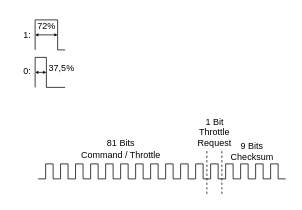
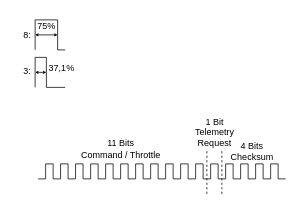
  <mxCell id="0" />
  <mxCell id="1" parent="0" />
  <mxCell id="2" value="" style="endArrow=none;html=1;rounded=0;" edge="1" parent="1"><mxGeometry width="50" height="50" relative="1" as="geometry"><mxPoint x="46" y="66" as="sourcePoint" /><mxPoint x="46" y="26" as="targetPoint" /></mxGeometry></mxCell>
  <mxCell id="3" value="" style="endArrow=none;html=1;rounded=0;" edge="1" parent="1"><mxGeometry width="50" height="50" relative="1" as="geometry"><mxPoint x="76" y="26" as="sourcePoint" /><mxPoint x="46" y="26" as="targetPoint" /></mxGeometry></mxCell>
  <mxCell id="4" value="" style="endArrow=none;html=1;rounded=0;" edge="1" parent="1"><mxGeometry width="50" height="50" relative="1" as="geometry"><mxPoint x="86" y="66" as="sourcePoint" /><mxPoint x="76" y="66" as="targetPoint" /></mxGeometry></mxCell>
  <mxCell id="5" value="" style="endArrow=none;html=1;rounded=0;" edge="1" parent="1"><mxGeometry width="50" height="50" relative="1" as="geometry"><mxPoint x="76" y="66" as="sourcePoint" /><mxPoint x="76" y="26" as="targetPoint" /></mxGeometry></mxCell>
  <mxCell id="6" value="" style="endArrow=none;html=1;rounded=0;" edge="1" parent="1"><mxGeometry width="50" height="50" relative="1" as="geometry"><mxPoint x="46" y="116" as="sourcePoint" /><mxPoint x="46" y="76" as="targetPoint" /></mxGeometry></mxCell>
  <mxCell id="7" value="" style="endArrow=none;html=1;rounded=0;" edge="1" parent="1"><mxGeometry width="50" height="50" relative="1" as="geometry"><mxPoint x="61" y="76" as="sourcePoint" /><mxPoint x="46" y="76" as="targetPoint" /></mxGeometry></mxCell>
  <mxCell id="8" value="" style="endArrow=none;html=1;rounded=0;" edge="1" parent="1"><mxGeometry width="50" height="50" relative="1" as="geometry"><mxPoint x="86" y="116" as="sourcePoint" /><mxPoint x="61" y="116" as="targetPoint" /></mxGeometry></mxCell>
  <mxCell id="9" value="" style="endArrow=none;html=1;rounded=0;" edge="1" parent="1"><mxGeometry width="50" height="50" relative="1" as="geometry"><mxPoint x="61" y="116" as="sourcePoint" /><mxPoint x="61" y="76" as="targetPoint" /></mxGeometry></mxCell>
- <mxCell id="10" value="72%" style="text;html=1;align=center;verticalAlign=middle;resizable=0;points=[];autosize=1;strokeColor=none;fillColor=none;" vertex="1" parent="1"><mxGeometry x="36" y="20" width="50" height="30" as="geometry" /></mxCell>
+ <mxCell id="10" value="75%" style="text;html=1;align=center;verticalAlign=middle;resizable=0;points=[];autosize=1;strokeColor=none;fillColor=none;" vertex="1" parent="1"><mxGeometry x="36" y="20" width="50" height="30" as="geometry" /></mxCell>
  <mxCell id="11" value="" style="endArrow=classic;startArrow=classic;html=1;rounded=0;startSize=2;endSize=2;" edge="1" parent="1"><mxGeometry width="50" height="50" relative="1" as="geometry"><mxPoint x="46" y="46" as="sourcePoint" /><mxPoint x="76" y="46" as="targetPoint" /></mxGeometry></mxCell>
- <mxCell id="12" value="37,5%" style="text;html=1;align=center;verticalAlign=middle;resizable=0;points=[];autosize=1;strokeColor=none;fillColor=none;" vertex="1" parent="1"><mxGeometry x="56" y="76" width="50" height="30" as="geometry" /></mxCell>
+ <mxCell id="12" value="37,1%" style="text;html=1;align=center;verticalAlign=middle;resizable=0;points=[];autosize=1;strokeColor=none;fillColor=none;" vertex="1" parent="1"><mxGeometry x="56" y="76" width="50" height="30" as="geometry" /></mxCell>
  <mxCell id="13" value="" style="endArrow=classic;startArrow=classic;html=1;rounded=0;startSize=2;endSize=2;" edge="1" parent="1"><mxGeometry width="50" height="50" relative="1" as="geometry"><mxPoint x="46" y="96" as="sourcePoint" /><mxPoint x="61" y="96" as="targetPoint" /></mxGeometry></mxCell>
  <mxCell id="14" value="" style="endArrow=none;html=1;rounded=0;" edge="1" parent="1"><mxGeometry width="50" height="50" relative="1" as="geometry"><mxPoint x="50" y="238" as="sourcePoint" /><mxPoint x="60" y="238" as="targetPoint" /></mxGeometry></mxCell>
  <mxCell id="15" value="" style="endArrow=none;html=1;rounded=0;" edge="1" parent="1"><mxGeometry width="50" height="50" relative="1" as="geometry"><mxPoint x="60" y="218" as="sourcePoint" /><mxPoint x="70" y="218" as="targetPoint" /></mxGeometry></mxCell>
  <mxCell id="16" value="" style="endArrow=none;html=1;rounded=0;" edge="1" parent="1"><mxGeometry width="50" height="50" relative="1" as="geometry"><mxPoint x="60" y="238" as="sourcePoint" /><mxPoint x="60" y="218" as="targetPoint" /></mxGeometry></mxCell>
  <mxCell id="17" value="" style="endArrow=none;html=1;rounded=0;" edge="1" parent="1"><mxGeometry width="50" height="50" relative="1" as="geometry"><mxPoint x="70" y="238" as="sourcePoint" /><mxPoint x="70" y="218" as="targetPoint" /></mxGeometry></mxCell>
  <mxCell id="18" value="" style="endArrow=none;html=1;rounded=0;" edge="1" parent="1"><mxGeometry width="50" height="50" relative="1" as="geometry"><mxPoint x="69.91" y="238" as="sourcePoint" /><mxPoint x="79.91" y="238" as="targetPoint" /></mxGeometry></mxCell>
  <mxCell id="19" value="" style="endArrow=none;html=1;rounded=0;" edge="1" parent="1"><mxGeometry width="50" height="50" relative="1" as="geometry"><mxPoint x="79.91" y="218" as="sourcePoint" /><mxPoint x="89.91" y="218" as="targetPoint" /></mxGeometry></mxCell>
  <mxCell id="20" value="" style="endArrow=none;html=1;rounded=0;" edge="1" parent="1"><mxGeometry width="50" height="50" relative="1" as="geometry"><mxPoint x="79.91" y="238" as="sourcePoint" /><mxPoint x="79.91" y="218" as="targetPoint" /></mxGeometry></mxCell>
  <mxCell id="21" value="" style="endArrow=none;html=1;rounded=0;" edge="1" parent="1"><mxGeometry width="50" height="50" relative="1" as="geometry"><mxPoint x="89.91" y="238" as="sourcePoint" /><mxPoint x="89.91" y="218" as="targetPoint" /></mxGeometry></mxCell>
  <mxCell id="22" value="" style="endArrow=none;html=1;rounded=0;" edge="1" parent="1"><mxGeometry width="50" height="50" relative="1" as="geometry"><mxPoint x="89.91" y="238" as="sourcePoint" /><mxPoint x="99.91" y="238" as="targetPoint" /></mxGeometry></mxCell>
  <mxCell id="23" value="" style="endArrow=none;html=1;rounded=0;" edge="1" parent="1"><mxGeometry width="50" height="50" relative="1" as="geometry"><mxPoint x="99.91" y="218" as="sourcePoint" /><mxPoint x="109.91" y="218" as="targetPoint" /></mxGeometry></mxCell>
  <mxCell id="24" value="" style="endArrow=none;html=1;rounded=0;" edge="1" parent="1"><mxGeometry width="50" height="50" relative="1" as="geometry"><mxPoint x="99.91" y="238" as="sourcePoint" /><mxPoint x="99.91" y="218" as="targetPoint" /></mxGeometry></mxCell>
  <mxCell id="25" value="" style="endArrow=none;html=1;rounded=0;" edge="1" parent="1"><mxGeometry width="50" height="50" relative="1" as="geometry"><mxPoint x="109.91" y="238" as="sourcePoint" /><mxPoint x="109.91" y="218" as="targetPoint" /></mxGeometry></mxCell>
  <mxCell id="26" value="" style="endArrow=none;html=1;rounded=0;" edge="1" parent="1"><mxGeometry width="50" height="50" relative="1" as="geometry"><mxPoint x="110" y="238" as="sourcePoint" /><mxPoint x="120" y="238" as="targetPoint" /></mxGeometry></mxCell>
  <mxCell id="27" value="" style="endArrow=none;html=1;rounded=0;" edge="1" parent="1"><mxGeometry width="50" height="50" relative="1" as="geometry"><mxPoint x="120" y="218" as="sourcePoint" /><mxPoint x="130" y="218" as="targetPoint" /></mxGeometry></mxCell>
  <mxCell id="28" value="" style="endArrow=none;html=1;rounded=0;" edge="1" parent="1"><mxGeometry width="50" height="50" relative="1" as="geometry"><mxPoint x="120" y="238" as="sourcePoint" /><mxPoint x="120" y="218" as="targetPoint" /></mxGeometry></mxCell>
  <mxCell id="29" value="" style="endArrow=none;html=1;rounded=0;" edge="1" parent="1"><mxGeometry width="50" height="50" relative="1" as="geometry"><mxPoint x="130" y="238" as="sourcePoint" /><mxPoint x="130" y="218" as="targetPoint" /></mxGeometry></mxCell>
  <mxCell id="30" value="" style="endArrow=none;html=1;rounded=0;" edge="1" parent="1"><mxGeometry width="50" height="50" relative="1" as="geometry"><mxPoint x="130" y="238" as="sourcePoint" /><mxPoint x="140" y="238" as="targetPoint" /></mxGeometry></mxCell>
  <mxCell id="31" value="" style="endArrow=none;html=1;rounded=0;" edge="1" parent="1"><mxGeometry width="50" height="50" relative="1" as="geometry"><mxPoint x="140" y="218" as="sourcePoint" /><mxPoint x="150" y="218" as="targetPoint" /></mxGeometry></mxCell>
  <mxCell id="32" value="" style="endArrow=none;html=1;rounded=0;" edge="1" parent="1"><mxGeometry width="50" height="50" relative="1" as="geometry"><mxPoint x="140" y="238" as="sourcePoint" /><mxPoint x="140" y="218" as="targetPoint" /></mxGeometry></mxCell>
  <mxCell id="33" value="" style="endArrow=none;html=1;rounded=0;" edge="1" parent="1"><mxGeometry width="50" height="50" relative="1" as="geometry"><mxPoint x="150" y="238" as="sourcePoint" /><mxPoint x="150" y="218" as="targetPoint" /></mxGeometry></mxCell>
  <mxCell id="34" value="" style="endArrow=none;html=1;rounded=0;" edge="1" parent="1"><mxGeometry width="50" height="50" relative="1" as="geometry"><mxPoint x="150" y="238" as="sourcePoint" /><mxPoint x="160" y="238" as="targetPoint" /></mxGeometry></mxCell>
  <mxCell id="35" value="" style="endArrow=none;html=1;rounded=0;" edge="1" parent="1"><mxGeometry width="50" height="50" relative="1" as="geometry"><mxPoint x="160" y="218" as="sourcePoint" /><mxPoint x="170" y="218" as="targetPoint" /></mxGeometry></mxCell>
  <mxCell id="36" value="" style="endArrow=none;html=1;rounded=0;" edge="1" parent="1"><mxGeometry width="50" height="50" relative="1" as="geometry"><mxPoint x="160" y="238" as="sourcePoint" /><mxPoint x="160" y="218" as="targetPoint" /></mxGeometry></mxCell>
  <mxCell id="37" value="" style="endArrow=none;html=1;rounded=0;" edge="1" parent="1"><mxGeometry width="50" height="50" relative="1" as="geometry"><mxPoint x="170" y="238" as="sourcePoint" /><mxPoint x="170" y="218" as="targetPoint" /></mxGeometry></mxCell>
  <mxCell id="38" value="" style="endArrow=none;html=1;rounded=0;" edge="1" parent="1"><mxGeometry width="50" height="50" relative="1" as="geometry"><mxPoint x="170" y="238" as="sourcePoint" /><mxPoint x="180" y="238" as="targetPoint" /></mxGeometry></mxCell>
  <mxCell id="39" value="" style="endArrow=none;html=1;rounded=0;" edge="1" parent="1"><mxGeometry width="50" height="50" relative="1" as="geometry"><mxPoint x="180" y="218" as="sourcePoint" /><mxPoint x="190" y="218" as="targetPoint" /></mxGeometry></mxCell>
  <mxCell id="40" value="" style="endArrow=none;html=1;rounded=0;" edge="1" parent="1"><mxGeometry width="50" height="50" relative="1" as="geometry"><mxPoint x="180" y="238" as="sourcePoint" /><mxPoint x="180" y="218" as="targetPoint" /></mxGeometry></mxCell>
  <mxCell id="41" value="" style="endArrow=none;html=1;rounded=0;" edge="1" parent="1"><mxGeometry width="50" height="50" relative="1" as="geometry"><mxPoint x="190" y="238" as="sourcePoint" /><mxPoint x="190" y="218" as="targetPoint" /></mxGeometry></mxCell>
  <mxCell id="42" value="" style="endArrow=none;html=1;rounded=0;" edge="1" parent="1"><mxGeometry width="50" height="50" relative="1" as="geometry"><mxPoint x="190" y="238" as="sourcePoint" /><mxPoint x="200" y="238" as="targetPoint" /></mxGeometry></mxCell>
  <mxCell id="43" value="" style="endArrow=none;html=1;rounded=0;" edge="1" parent="1"><mxGeometry width="50" height="50" relative="1" as="geometry"><mxPoint x="200" y="218" as="sourcePoint" /><mxPoint x="210" y="218" as="targetPoint" /></mxGeometry></mxCell>
  <mxCell id="44" value="" style="endArrow=none;html=1;rounded=0;" edge="1" parent="1"><mxGeometry width="50" height="50" relative="1" as="geometry"><mxPoint x="200" y="238" as="sourcePoint" /><mxPoint x="200" y="218" as="targetPoint" /></mxGeometry></mxCell>
  <mxCell id="45" value="" style="endArrow=none;html=1;rounded=0;" edge="1" parent="1"><mxGeometry width="50" height="50" relative="1" as="geometry"><mxPoint x="210" y="238" as="sourcePoint" /><mxPoint x="210" y="218" as="targetPoint" /></mxGeometry></mxCell>
  <mxCell id="46" value="" style="endArrow=none;html=1;rounded=0;" edge="1" parent="1"><mxGeometry width="50" height="50" relative="1" as="geometry"><mxPoint x="210" y="238" as="sourcePoint" /><mxPoint x="220" y="238" as="targetPoint" /></mxGeometry></mxCell>
  <mxCell id="47" value="" style="endArrow=none;html=1;rounded=0;" edge="1" parent="1"><mxGeometry width="50" height="50" relative="1" as="geometry"><mxPoint x="220" y="218" as="sourcePoint" /><mxPoint x="230" y="218" as="targetPoint" /></mxGeometry></mxCell>
  <mxCell id="48" value="" style="endArrow=none;html=1;rounded=0;" edge="1" parent="1"><mxGeometry width="50" height="50" relative="1" as="geometry"><mxPoint x="220" y="238" as="sourcePoint" /><mxPoint x="220" y="218" as="targetPoint" /></mxGeometry></mxCell>
  <mxCell id="49" value="" style="endArrow=none;html=1;rounded=0;" edge="1" parent="1"><mxGeometry width="50" height="50" relative="1" as="geometry"><mxPoint x="230" y="238" as="sourcePoint" /><mxPoint x="230" y="218" as="targetPoint" /></mxGeometry></mxCell>
  <mxCell id="50" value="" style="endArrow=none;html=1;rounded=0;" edge="1" parent="1"><mxGeometry width="50" height="50" relative="1" as="geometry"><mxPoint x="230" y="238" as="sourcePoint" /><mxPoint x="240" y="238" as="targetPoint" /></mxGeometry></mxCell>
  <mxCell id="51" value="" style="endArrow=none;html=1;rounded=0;" edge="1" parent="1"><mxGeometry width="50" height="50" relative="1" as="geometry"><mxPoint x="240" y="218" as="sourcePoint" /><mxPoint x="250" y="218" as="targetPoint" /></mxGeometry></mxCell>
  <mxCell id="52" value="" style="endArrow=none;html=1;rounded=0;" edge="1" parent="1"><mxGeometry width="50" height="50" relative="1" as="geometry"><mxPoint x="240" y="238" as="sourcePoint" /><mxPoint x="240" y="218" as="targetPoint" /></mxGeometry></mxCell>
  <mxCell id="53" value="" style="endArrow=none;html=1;rounded=0;" edge="1" parent="1"><mxGeometry width="50" height="50" relative="1" as="geometry"><mxPoint x="250" y="238" as="sourcePoint" /><mxPoint x="250" y="218" as="targetPoint" /></mxGeometry></mxCell>
  <mxCell id="54" value="" style="endArrow=none;html=1;rounded=0;" edge="1" parent="1"><mxGeometry width="50" height="50" relative="1" as="geometry"><mxPoint x="250" y="238" as="sourcePoint" /><mxPoint x="260" y="238" as="targetPoint" /></mxGeometry></mxCell>
  <mxCell id="55" value="" style="endArrow=none;html=1;rounded=0;" edge="1" parent="1"><mxGeometry width="50" height="50" relative="1" as="geometry"><mxPoint x="260" y="218" as="sourcePoint" /><mxPoint x="270" y="218" as="targetPoint" /></mxGeometry></mxCell>
  <mxCell id="56" value="" style="endArrow=none;html=1;rounded=0;" edge="1" parent="1"><mxGeometry width="50" height="50" relative="1" as="geometry"><mxPoint x="260" y="238" as="sourcePoint" /><mxPoint x="260" y="218" as="targetPoint" /></mxGeometry></mxCell>
  <mxCell id="57" value="" style="endArrow=none;html=1;rounded=0;" edge="1" parent="1"><mxGeometry width="50" height="50" relative="1" as="geometry"><mxPoint x="270" y="238" as="sourcePoint" /><mxPoint x="270" y="218" as="targetPoint" /></mxGeometry></mxCell>
  <mxCell id="58" value="" style="endArrow=none;html=1;rounded=0;" edge="1" parent="1"><mxGeometry width="50" height="50" relative="1" as="geometry"><mxPoint x="270" y="238" as="sourcePoint" /><mxPoint x="280" y="238" as="targetPoint" /></mxGeometry></mxCell>
  <mxCell id="59" value="" style="endArrow=none;html=1;rounded=0;" edge="1" parent="1"><mxGeometry width="50" height="50" relative="1" as="geometry"><mxPoint x="280" y="218" as="sourcePoint" /><mxPoint x="290" y="218" as="targetPoint" /></mxGeometry></mxCell>
  <mxCell id="60" value="" style="endArrow=none;html=1;rounded=0;" edge="1" parent="1"><mxGeometry width="50" height="50" relative="1" as="geometry"><mxPoint x="280" y="238" as="sourcePoint" /><mxPoint x="280" y="218" as="targetPoint" /></mxGeometry></mxCell>
  <mxCell id="61" value="" style="endArrow=none;html=1;rounded=0;" edge="1" parent="1"><mxGeometry width="50" height="50" relative="1" as="geometry"><mxPoint x="290" y="238" as="sourcePoint" /><mxPoint x="290" y="218" as="targetPoint" /></mxGeometry></mxCell>
  <mxCell id="62" value="" style="endArrow=none;html=1;rounded=0;" edge="1" parent="1"><mxGeometry width="50" height="50" relative="1" as="geometry"><mxPoint x="290" y="238" as="sourcePoint" /><mxPoint x="300" y="238" as="targetPoint" /></mxGeometry></mxCell>
  <mxCell id="63" value="" style="endArrow=none;html=1;rounded=0;" edge="1" parent="1"><mxGeometry width="50" height="50" relative="1" as="geometry"><mxPoint x="300" y="218" as="sourcePoint" /><mxPoint x="310" y="218" as="targetPoint" /></mxGeometry></mxCell>
  <mxCell id="64" value="" style="endArrow=none;html=1;rounded=0;" edge="1" parent="1"><mxGeometry width="50" height="50" relative="1" as="geometry"><mxPoint x="300" y="238" as="sourcePoint" /><mxPoint x="300" y="218" as="targetPoint" /></mxGeometry></mxCell>
  <mxCell id="65" value="" style="endArrow=none;html=1;rounded=0;" edge="1" parent="1"><mxGeometry width="50" height="50" relative="1" as="geometry"><mxPoint x="310" y="238" as="sourcePoint" /><mxPoint x="310" y="218" as="targetPoint" /></mxGeometry></mxCell>
  <mxCell id="66" value="" style="endArrow=none;html=1;rounded=0;" edge="1" parent="1"><mxGeometry width="50" height="50" relative="1" as="geometry"><mxPoint x="310" y="238" as="sourcePoint" /><mxPoint x="320" y="238" as="targetPoint" /></mxGeometry></mxCell>
  <mxCell id="67" value="" style="endArrow=none;html=1;rounded=0;" edge="1" parent="1"><mxGeometry width="50" height="50" relative="1" as="geometry"><mxPoint x="320" y="218" as="sourcePoint" /><mxPoint x="330" y="218" as="targetPoint" /></mxGeometry></mxCell>
  <mxCell id="68" value="" style="endArrow=none;html=1;rounded=0;" edge="1" parent="1"><mxGeometry width="50" height="50" relative="1" as="geometry"><mxPoint x="320" y="238" as="sourcePoint" /><mxPoint x="320" y="218" as="targetPoint" /></mxGeometry></mxCell>
  <mxCell id="69" value="" style="endArrow=none;html=1;rounded=0;" edge="1" parent="1"><mxGeometry width="50" height="50" relative="1" as="geometry"><mxPoint x="330" y="238" as="sourcePoint" /><mxPoint x="330" y="218" as="targetPoint" /></mxGeometry></mxCell>
  <mxCell id="70" value="" style="endArrow=none;html=1;rounded=0;" edge="1" parent="1"><mxGeometry width="50" height="50" relative="1" as="geometry"><mxPoint x="330" y="238" as="sourcePoint" /><mxPoint x="340" y="238" as="targetPoint" /></mxGeometry></mxCell>
  <mxCell id="71" value="" style="endArrow=none;html=1;rounded=0;" edge="1" parent="1"><mxGeometry width="50" height="50" relative="1" as="geometry"><mxPoint x="340" y="218" as="sourcePoint" /><mxPoint x="350" y="218" as="targetPoint" /></mxGeometry></mxCell>
  <mxCell id="72" value="" style="endArrow=none;html=1;rounded=0;" edge="1" parent="1"><mxGeometry width="50" height="50" relative="1" as="geometry"><mxPoint x="340" y="238" as="sourcePoint" /><mxPoint x="340" y="218" as="targetPoint" /></mxGeometry></mxCell>
  <mxCell id="73" value="" style="endArrow=none;html=1;rounded=0;" edge="1" parent="1"><mxGeometry width="50" height="50" relative="1" as="geometry"><mxPoint x="350" y="238" as="sourcePoint" /><mxPoint x="350" y="218" as="targetPoint" /></mxGeometry></mxCell>
  <mxCell id="74" value="" style="endArrow=none;html=1;rounded=0;" edge="1" parent="1"><mxGeometry width="50" height="50" relative="1" as="geometry"><mxPoint x="350" y="238" as="sourcePoint" /><mxPoint x="360" y="238" as="targetPoint" /></mxGeometry></mxCell>
  <mxCell id="75" value="" style="endArrow=none;html=1;rounded=0;" edge="1" parent="1"><mxGeometry width="50" height="50" relative="1" as="geometry"><mxPoint x="360" y="218" as="sourcePoint" /><mxPoint x="370" y="218" as="targetPoint" /></mxGeometry></mxCell>
  <mxCell id="76" value="" style="endArrow=none;html=1;rounded=0;" edge="1" parent="1"><mxGeometry width="50" height="50" relative="1" as="geometry"><mxPoint x="360" y="238" as="sourcePoint" /><mxPoint x="360" y="218" as="targetPoint" /></mxGeometry></mxCell>
  <mxCell id="77" value="" style="endArrow=none;html=1;rounded=0;" edge="1" parent="1"><mxGeometry width="50" height="50" relative="1" as="geometry"><mxPoint x="370" y="238" as="sourcePoint" /><mxPoint x="370" y="218" as="targetPoint" /></mxGeometry></mxCell>
  <mxCell id="78" value="" style="endArrow=none;html=1;rounded=0;" edge="1" parent="1"><mxGeometry width="50" height="50" relative="1" as="geometry"><mxPoint x="370" y="238" as="sourcePoint" /><mxPoint x="380" y="238" as="targetPoint" /></mxGeometry></mxCell>
  <mxCell id="79" value="" style="endArrow=none;dashed=1;html=1;rounded=0;" edge="1" parent="1"><mxGeometry width="50" height="50" relative="1" as="geometry"><mxPoint x="295" y="258" as="sourcePoint" /><mxPoint x="295" y="198" as="targetPoint" /></mxGeometry></mxCell>
  <mxCell id="80" value="" style="endArrow=none;dashed=1;html=1;rounded=0;" edge="1" parent="1"><mxGeometry width="50" height="50" relative="1" as="geometry"><mxPoint x="275" y="258" as="sourcePoint" /><mxPoint x="275" y="198" as="targetPoint" /></mxGeometry></mxCell>
- <mxCell id="81" value="&lt;div&gt;9 Bits&lt;br&gt;&lt;/div&gt;&lt;div&gt;Checksum&lt;/div&gt;" style="text;html=1;align=center;verticalAlign=middle;resizable=0;points=[];autosize=1;strokeColor=none;fillColor=none;" vertex="1" parent="1"><mxGeometry x="300" y="181" width="70" height="40" as="geometry" /></mxCell>
- <mxCell id="82" value="81 Bits&lt;br&gt;&lt;div&gt;Command / Throttle&lt;/div&gt;" style="text;html=1;align=center;verticalAlign=middle;resizable=0;points=[];autosize=1;strokeColor=none;fillColor=none;" vertex="1" parent="1"><mxGeometry x="100" y="178" width="120" height="40" as="geometry" /></mxCell>
- <mxCell id="83" value="&lt;div&gt;1 Bit&lt;br&gt;&lt;/div&gt;&lt;div&gt;Throttle&lt;/div&gt;&lt;div&gt;Request&lt;br&gt;&lt;/div&gt;" style="text;html=1;align=center;verticalAlign=middle;resizable=0;points=[];autosize=1;strokeColor=none;fillColor=none;" vertex="1" parent="1"><mxGeometry x="250" y="146" width="70" height="60" as="geometry" /></mxCell>
- <mxCell id="84" value="1:" style="text;html=1;align=center;verticalAlign=middle;resizable=0;points=[];autosize=1;strokeColor=none;fillColor=none;" vertex="1" parent="1"><mxGeometry x="20" y="31" width="30" height="30" as="geometry" /></mxCell>
- <mxCell id="85" value="0:" style="text;html=1;align=center;verticalAlign=middle;resizable=0;points=[];autosize=1;strokeColor=none;fillColor=none;" vertex="1" parent="1"><mxGeometry x="20" y="80" width="30" height="30" as="geometry" /></mxCell>
+ <mxCell id="81" value="&lt;div&gt;4 Bits&lt;br&gt;&lt;/div&gt;&lt;div&gt;Checksum&lt;/div&gt;" style="text;html=1;align=center;verticalAlign=middle;resizable=0;points=[];autosize=1;strokeColor=none;fillColor=none;" vertex="1" parent="1"><mxGeometry x="300" y="181" width="70" height="40" as="geometry" /></mxCell>
+ <mxCell id="82" value="11 Bits&lt;br&gt;&lt;div&gt;Command / Throttle&lt;/div&gt;" style="text;html=1;align=center;verticalAlign=middle;resizable=0;points=[];autosize=1;strokeColor=none;fillColor=none;" vertex="1" parent="1"><mxGeometry x="100" y="178" width="120" height="40" as="geometry" /></mxCell>
+ <mxCell id="83" value="&lt;div&gt;1 Bit&lt;br&gt;&lt;/div&gt;&lt;div&gt;Telemetry&lt;/div&gt;&lt;div&gt;Request&lt;br&gt;&lt;/div&gt;" style="text;html=1;align=center;verticalAlign=middle;resizable=0;points=[];autosize=1;strokeColor=none;fillColor=none;" vertex="1" parent="1"><mxGeometry x="250" y="146" width="70" height="60" as="geometry" /></mxCell>
+ <mxCell id="84" value="8:" style="text;html=1;align=center;verticalAlign=middle;resizable=0;points=[];autosize=1;strokeColor=none;fillColor=none;" vertex="1" parent="1"><mxGeometry x="20" y="31" width="30" height="30" as="geometry" /></mxCell>
+ <mxCell id="85" value="3:" style="text;html=1;align=center;verticalAlign=middle;resizable=0;points=[];autosize=1;strokeColor=none;fillColor=none;" vertex="1" parent="1"><mxGeometry x="20" y="80" width="30" height="30" as="geometry" /></mxCell>
